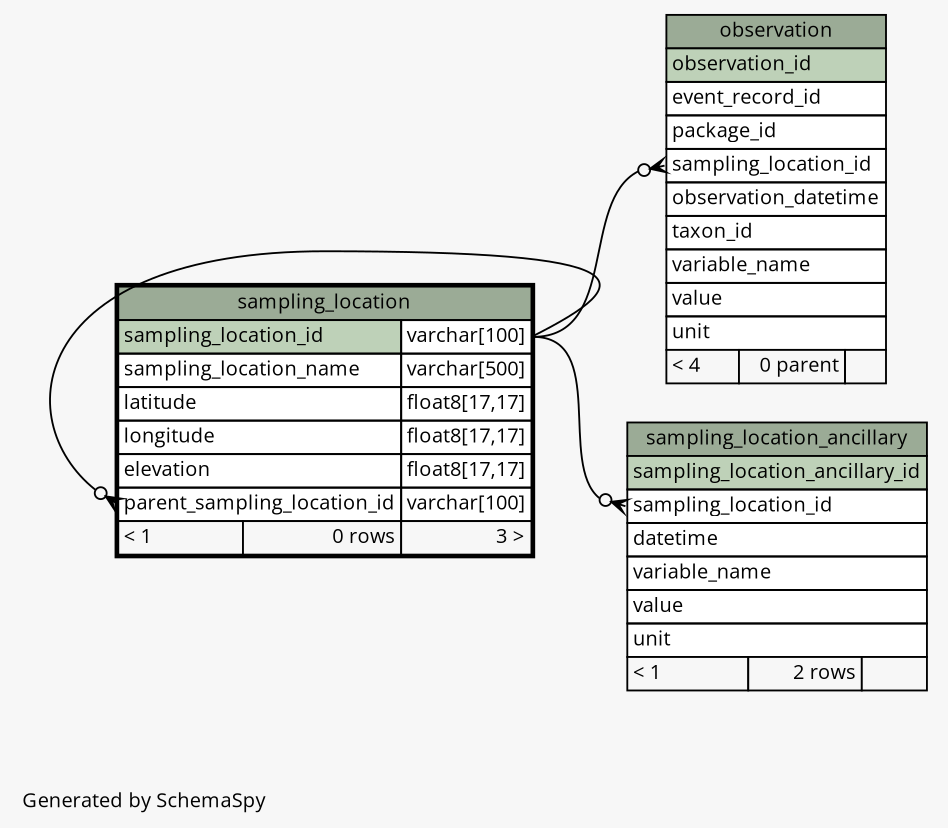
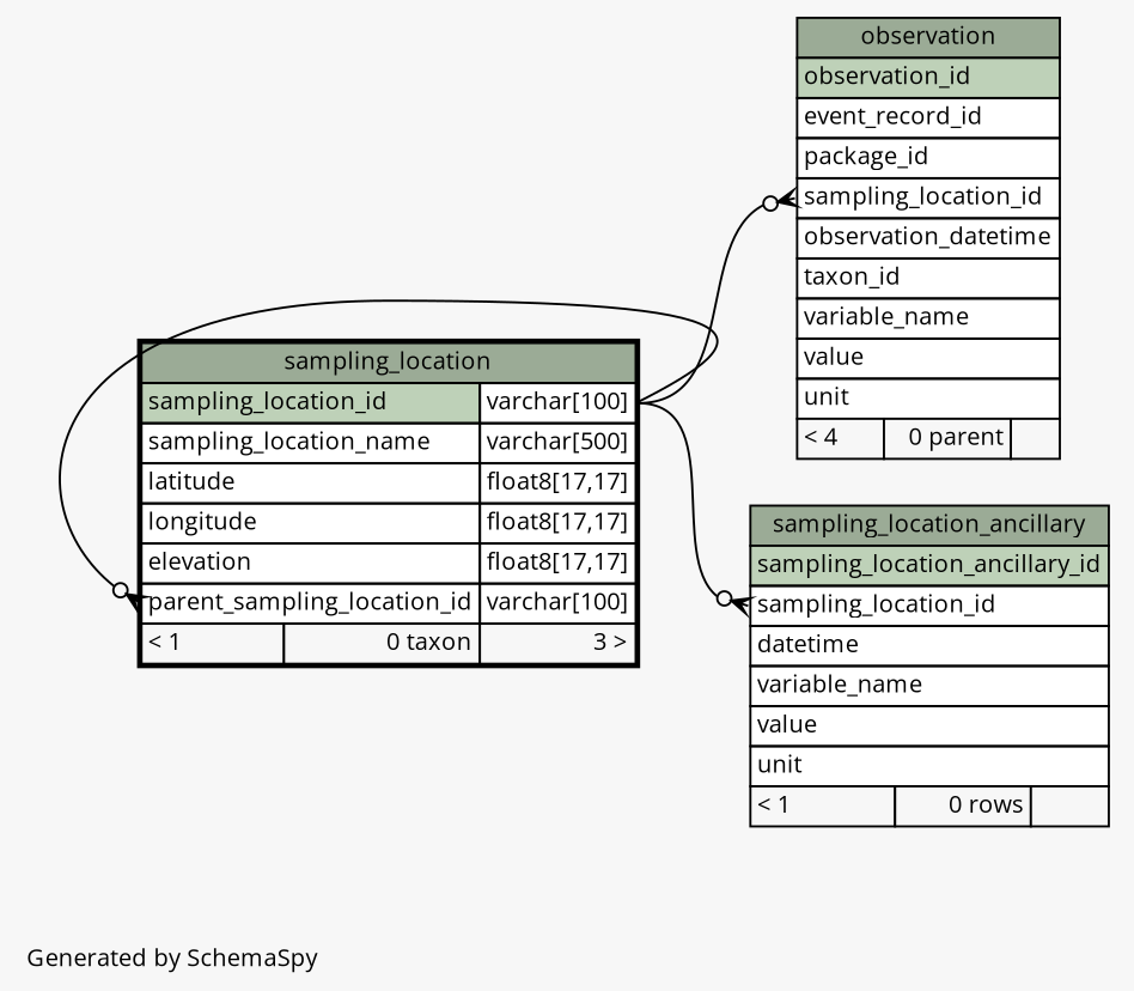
  digraph {
    bgcolor="#f7f7f7"
    fontname="Open Sans"
    fontsize=11
    label="\nGenerated by SchemaSpy"
    labeljust=l
    nodesep=0.18
    rankdir=RL
    ranksep=0.46
    node [fontname="Open Sans" fontsize=11 shape=plaintext]
    edge [arrowhead=none arrowsize=0.8 arrowtail=crowodot dir=back fontname="Open Sans" headport="sampling_location_id.type:e" tailport="sampling_location_id:w"]
    n1 [label=<     <TABLE BORDER="0" CELLBORDER="1" CELLSPACING="0" BGCOLOR="#ffffff">       <TR><TD COLSPAN="3" BGCOLOR="#9bab96" ALIGN="CENTER">observation</TD></TR>       <TR><TD PORT="observation_id" COLSPAN="3" BGCOLOR="#bed1b8" ALIGN="LEFT">observation_id</TD></TR>       <TR><TD PORT="event_record_id" COLSPAN="3" ALIGN="LEFT">event_record_id</TD></TR>       <TR><TD PORT="package_id" COLSPAN="3" ALIGN="LEFT">package_id</TD></TR>       <TR><TD PORT="sampling_location_id" COLSPAN="3" ALIGN="LEFT">sampling_location_id</TD></TR>       <TR><TD PORT="observation_datetime" COLSPAN="3" ALIGN="LEFT">observation_datetime</TD></TR>       <TR><TD PORT="taxon_id" COLSPAN="3" ALIGN="LEFT">taxon_id</TD></TR>       <TR><TD PORT="variable_name" COLSPAN="3" ALIGN="LEFT">variable_name</TD></TR>       <TR><TD PORT="value" COLSPAN="3" ALIGN="LEFT">value</TD></TR>       <TR><TD PORT="unit" COLSPAN="3" ALIGN="LEFT">unit</TD></TR>       <TR><TD ALIGN="LEFT" BGCOLOR="#f7f7f7">&lt; 4</TD><TD ALIGN="RIGHT" BGCOLOR="#f7f7f7">0 parent</TD><TD ALIGN="RIGHT" BGCOLOR="#f7f7f7">  </TD></TR>     </TABLE>>]
-   n2 [label=<     <TABLE BORDER="2" CELLBORDER="1" CELLSPACING="0" BGCOLOR="#ffffff">       <TR><TD COLSPAN="3" BGCOLOR="#9bab96" ALIGN="CENTER">sampling_location</TD></TR>       <TR><TD PORT="sampling_location_id" COLSPAN="2" BGCOLOR="#bed1b8" ALIGN="LEFT">sampling_location_id</TD><TD PORT="sampling_location_id.type" ALIGN="LEFT">varchar[100]</TD></TR>       <TR><TD PORT="sampling_location_name" COLSPAN="2" ALIGN="LEFT">sampling_location_name</TD><TD PORT="sampling_location_name.type" ALIGN="LEFT">varchar[500]</TD></TR>       <TR><TD PORT="latitude" COLSPAN="2" ALIGN="LEFT">latitude</TD><TD PORT="latitude.type" ALIGN="LEFT">float8[17,17]</TD></TR>       <TR><TD PORT="longitude" COLSPAN="2" ALIGN="LEFT">longitude</TD><TD PORT="longitude.type" ALIGN="LEFT">float8[17,17]</TD></TR>       <TR><TD PORT="elevation" COLSPAN="2" ALIGN="LEFT">elevation</TD><TD PORT="elevation.type" ALIGN="LEFT">float8[17,17]</TD></TR>       <TR><TD PORT="parent_sampling_location_id" COLSPAN="2" ALIGN="LEFT">parent_sampling_location_id</TD><TD PORT="parent_sampling_location_id.type" ALIGN="LEFT">varchar[100]</TD></TR>       <TR><TD ALIGN="LEFT" BGCOLOR="#f7f7f7">&lt; 1</TD><TD ALIGN="RIGHT" BGCOLOR="#f7f7f7">0 rows</TD><TD ALIGN="RIGHT" BGCOLOR="#f7f7f7">3 &gt;</TD></TR>     </TABLE>>]
-   n3 [label=<     <TABLE BORDER="0" CELLBORDER="1" CELLSPACING="0" BGCOLOR="#ffffff">       <TR><TD COLSPAN="3" BGCOLOR="#9bab96" ALIGN="CENTER">sampling_location_ancillary</TD></TR>       <TR><TD PORT="sampling_location_ancillary_id" COLSPAN="3" BGCOLOR="#bed1b8" ALIGN="LEFT">sampling_location_ancillary_id</TD></TR>       <TR><TD PORT="sampling_location_id" COLSPAN="3" ALIGN="LEFT">sampling_location_id</TD></TR>       <TR><TD PORT="datetime" COLSPAN="3" ALIGN="LEFT">datetime</TD></TR>       <TR><TD PORT="variable_name" COLSPAN="3" ALIGN="LEFT">variable_name</TD></TR>       <TR><TD PORT="value" COLSPAN="3" ALIGN="LEFT">value</TD></TR>       <TR><TD PORT="unit" COLSPAN="3" ALIGN="LEFT">unit</TD></TR>       <TR><TD ALIGN="LEFT" BGCOLOR="#f7f7f7">&lt; 1</TD><TD ALIGN="RIGHT" BGCOLOR="#f7f7f7">2 rows</TD><TD ALIGN="RIGHT" BGCOLOR="#f7f7f7">  </TD></TR>     </TABLE>>]
+   n2 [label=<     <TABLE BORDER="2" CELLBORDER="1" CELLSPACING="0" BGCOLOR="#ffffff">       <TR><TD COLSPAN="3" BGCOLOR="#9bab96" ALIGN="CENTER">sampling_location</TD></TR>       <TR><TD PORT="sampling_location_id" COLSPAN="2" BGCOLOR="#bed1b8" ALIGN="LEFT">sampling_location_id</TD><TD PORT="sampling_location_id.type" ALIGN="LEFT">varchar[100]</TD></TR>       <TR><TD PORT="sampling_location_name" COLSPAN="2" ALIGN="LEFT">sampling_location_name</TD><TD PORT="sampling_location_name.type" ALIGN="LEFT">varchar[500]</TD></TR>       <TR><TD PORT="latitude" COLSPAN="2" ALIGN="LEFT">latitude</TD><TD PORT="latitude.type" ALIGN="LEFT">float8[17,17]</TD></TR>       <TR><TD PORT="longitude" COLSPAN="2" ALIGN="LEFT">longitude</TD><TD PORT="longitude.type" ALIGN="LEFT">float8[17,17]</TD></TR>       <TR><TD PORT="elevation" COLSPAN="2" ALIGN="LEFT">elevation</TD><TD PORT="elevation.type" ALIGN="LEFT">float8[17,17]</TD></TR>       <TR><TD PORT="parent_sampling_location_id" COLSPAN="2" ALIGN="LEFT">parent_sampling_location_id</TD><TD PORT="parent_sampling_location_id.type" ALIGN="LEFT">varchar[100]</TD></TR>       <TR><TD ALIGN="LEFT" BGCOLOR="#f7f7f7">&lt; 1</TD><TD ALIGN="RIGHT" BGCOLOR="#f7f7f7">0 taxon</TD><TD ALIGN="RIGHT" BGCOLOR="#f7f7f7">3 &gt;</TD></TR>     </TABLE>>]
+   n3 [label=<     <TABLE BORDER="0" CELLBORDER="1" CELLSPACING="0" BGCOLOR="#ffffff">       <TR><TD COLSPAN="3" BGCOLOR="#9bab96" ALIGN="CENTER">sampling_location_ancillary</TD></TR>       <TR><TD PORT="sampling_location_ancillary_id" COLSPAN="3" BGCOLOR="#bed1b8" ALIGN="LEFT">sampling_location_ancillary_id</TD></TR>       <TR><TD PORT="sampling_location_id" COLSPAN="3" ALIGN="LEFT">sampling_location_id</TD></TR>       <TR><TD PORT="datetime" COLSPAN="3" ALIGN="LEFT">datetime</TD></TR>       <TR><TD PORT="variable_name" COLSPAN="3" ALIGN="LEFT">variable_name</TD></TR>       <TR><TD PORT="value" COLSPAN="3" ALIGN="LEFT">value</TD></TR>       <TR><TD PORT="unit" COLSPAN="3" ALIGN="LEFT">unit</TD></TR>       <TR><TD ALIGN="LEFT" BGCOLOR="#f7f7f7">&lt; 1</TD><TD ALIGN="RIGHT" BGCOLOR="#f7f7f7">0 rows</TD><TD ALIGN="RIGHT" BGCOLOR="#f7f7f7">  </TD></TR>     </TABLE>>]
    n1 -> n2
    n2 -> n2 [tailport="parent_sampling_location_id:w"]
    n3 -> n2
  }
